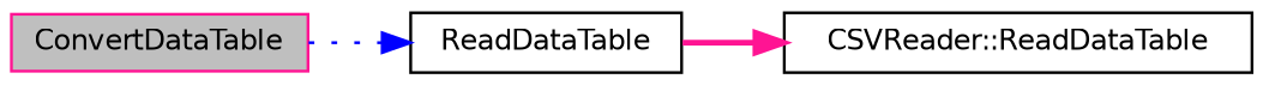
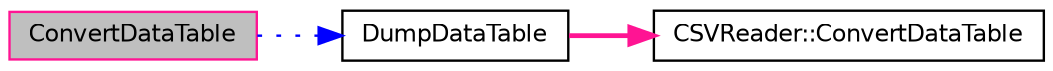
  digraph {
    rankdir=LR
    node [color=black fillcolor=white fontname=Helvetica fontsize=10 shape=record style=filled]
    edge [fontname=Helvetica fontsize=10 labelfontname=Helvetica labelfontsize=10]
    n1 [color=deeppink fillcolor=grey75 fontcolor=black height=0.2 label=ConvertDataTable width=0.4]
-   n2 [height=0.2 label=ReadDataTable width=0.4]
-   n3 [height=0.2 label="CSVReader::ReadDataTable" width=0.4]
+   n2 [height=0.2 label=DumpDataTable width=0.4]
+   n3 [height=0.2 label="CSVReader::ConvertDataTable" width=0.4]
    n1 -> n2 [color=blue style=dotted]
    n2 -> n3 [color=deeppink style=bold]
  }
